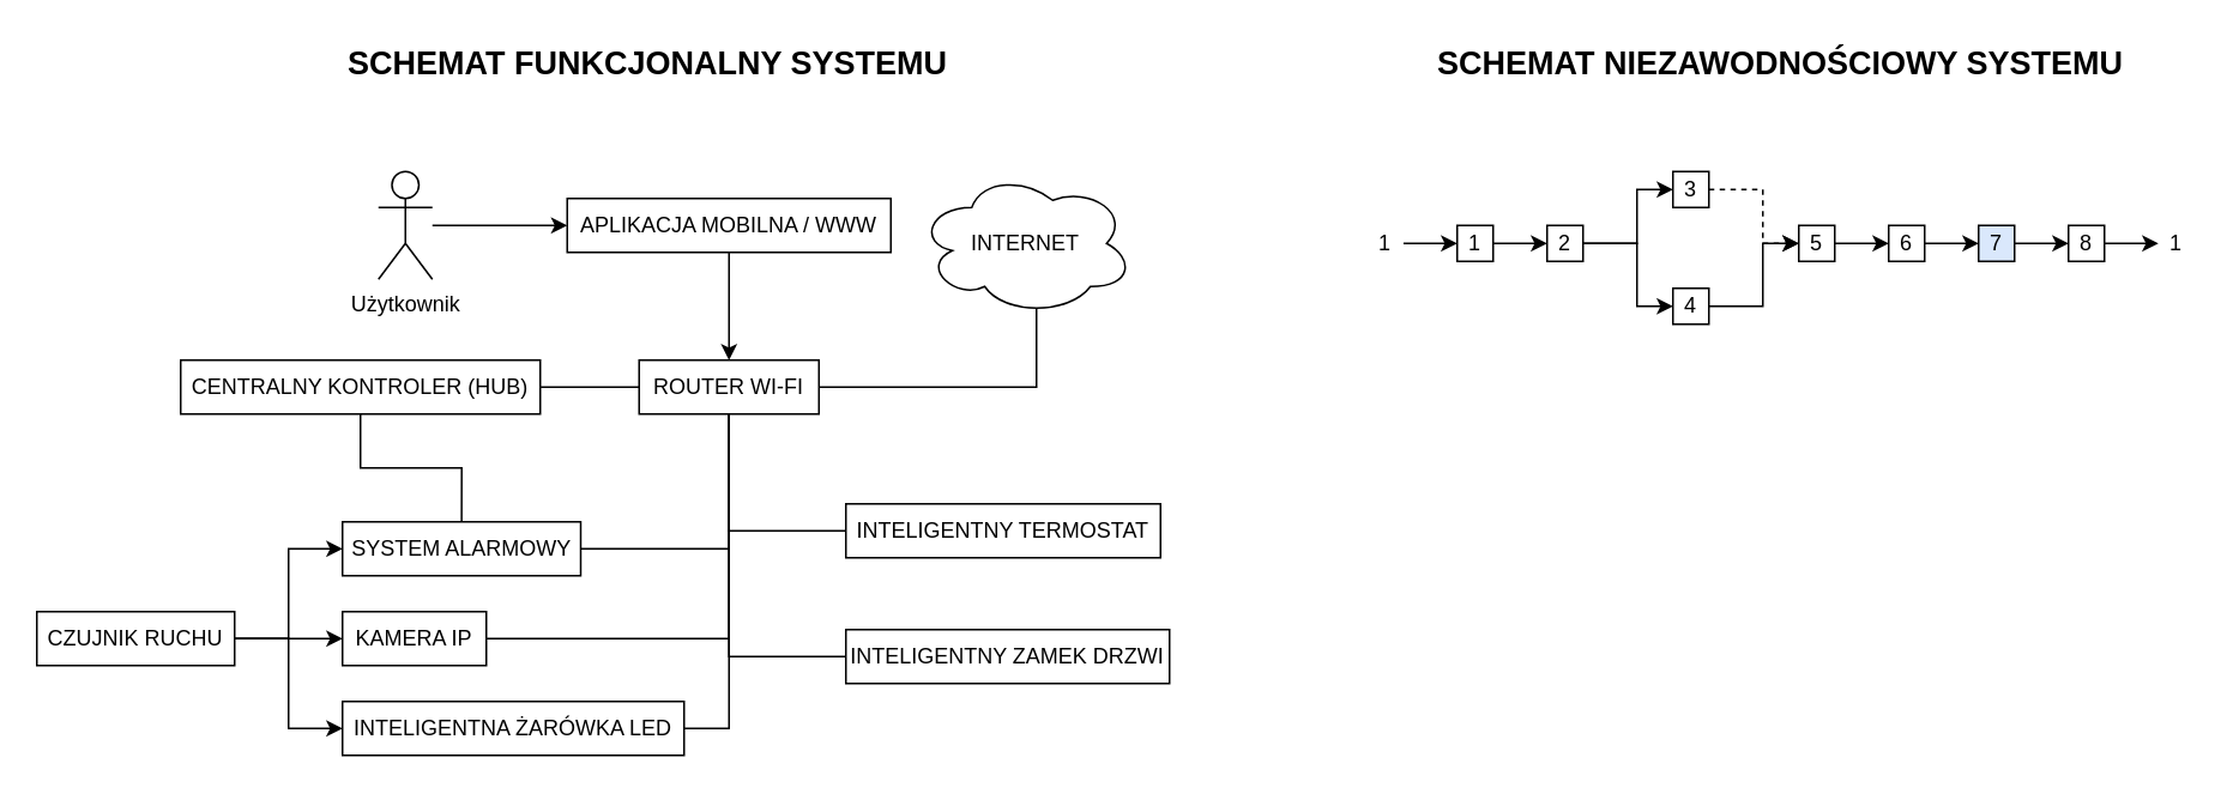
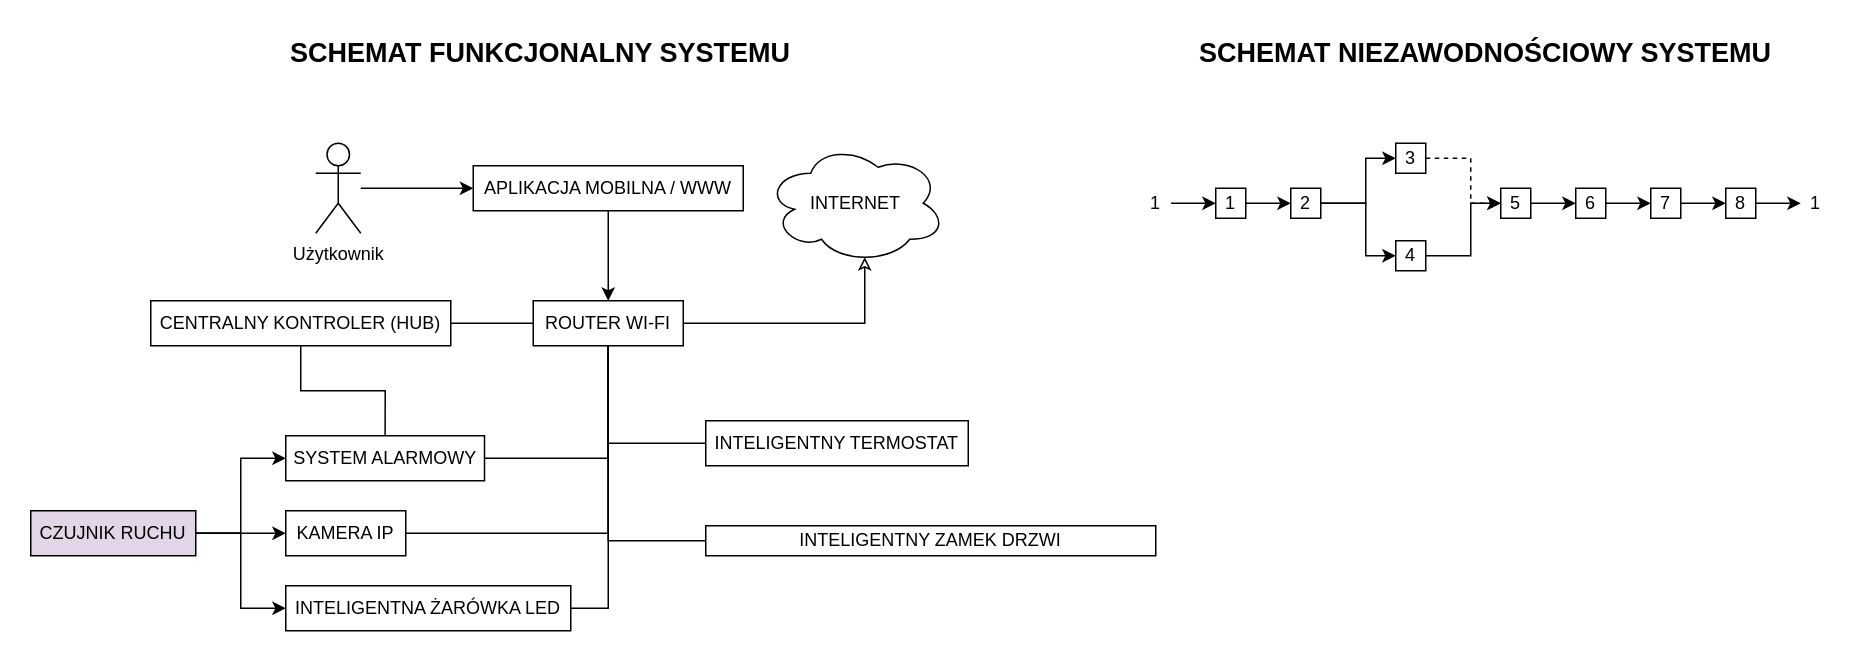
  <mxCell id="0" />
  <mxCell id="1" parent="0" />
  <mxCell id="2" style="edgeStyle=orthogonalEdgeStyle;rounded=0;orthogonalLoop=1;jettySize=auto;html=1;exitX=0.5;exitY=1;exitDx=0;exitDy=0;entryX=0.5;entryY=0;entryDx=0;entryDy=0;" edge="1" parent="1" source="3" target="15"><mxGeometry relative="1" as="geometry" /></mxCell>
  <mxCell id="3" value="&lt;div&gt;APLIKACJA MOBILNA / WWW&lt;/div&gt;" style="rounded=0;whiteSpace=wrap;html=1;" vertex="1" parent="1"><mxGeometry x="315" y="110" width="180" height="30" as="geometry" /></mxCell>
  <mxCell id="4" style="edgeStyle=orthogonalEdgeStyle;rounded=0;orthogonalLoop=1;jettySize=auto;html=1;exitX=0.5;exitY=1;exitDx=0;exitDy=0;entryX=0.5;entryY=0;entryDx=0;entryDy=0;endArrow=none;endFill=0;" edge="1" parent="1" source="5" target="7"><mxGeometry relative="1" as="geometry" /></mxCell>
  <mxCell id="5" value="&lt;div&gt;CENTRALNY KONTROLER (HUB)&lt;/div&gt;" style="rounded=0;whiteSpace=wrap;html=1;" vertex="1" parent="1"><mxGeometry x="100" y="200" width="200" height="30" as="geometry" /></mxCell>
  <mxCell id="6" value="&lt;div&gt;INTELIGENTNY TERMOSTAT&lt;/div&gt;" style="rounded=0;whiteSpace=wrap;html=1;" vertex="1" parent="1"><mxGeometry x="470" y="280" width="175" height="30" as="geometry" /></mxCell>
  <mxCell id="7" value="&lt;div&gt;SYSTEM ALARMOWY&lt;/div&gt;" style="rounded=0;whiteSpace=wrap;html=1;" vertex="1" parent="1"><mxGeometry x="190" y="290" width="132.5" height="30" as="geometry" /></mxCell>
  <mxCell id="8" value="&lt;div&gt;KAMERA IP&lt;/div&gt;" style="rounded=0;whiteSpace=wrap;html=1;" vertex="1" parent="1"><mxGeometry x="190" y="340" width="80" height="30" as="geometry" /></mxCell>
  <mxCell id="9" style="edgeStyle=orthogonalEdgeStyle;rounded=0;orthogonalLoop=1;jettySize=auto;html=1;exitX=0.5;exitY=1;exitDx=0;exitDy=0;entryX=1;entryY=0.5;entryDx=0;entryDy=0;endArrow=none;endFill=0;" edge="1" parent="1" source="15" target="8"><mxGeometry relative="1" as="geometry" /></mxCell>
  <mxCell id="10" style="edgeStyle=orthogonalEdgeStyle;rounded=0;orthogonalLoop=1;jettySize=auto;html=1;exitX=0.5;exitY=1;exitDx=0;exitDy=0;entryX=1;entryY=0.5;entryDx=0;entryDy=0;endArrow=none;endFill=0;" edge="1" parent="1" source="15" target="7"><mxGeometry relative="1" as="geometry" /></mxCell>
  <mxCell id="11" style="edgeStyle=orthogonalEdgeStyle;rounded=0;orthogonalLoop=1;jettySize=auto;html=1;exitX=0.5;exitY=1;exitDx=0;exitDy=0;entryX=1;entryY=0.5;entryDx=0;entryDy=0;endArrow=none;endFill=0;" edge="1" parent="1" source="15" target="21"><mxGeometry relative="1" as="geometry" /></mxCell>
  <mxCell id="12" style="edgeStyle=orthogonalEdgeStyle;rounded=0;orthogonalLoop=1;jettySize=auto;html=1;exitX=0.5;exitY=1;exitDx=0;exitDy=0;entryX=0;entryY=0.5;entryDx=0;entryDy=0;endArrow=none;endFill=0;" edge="1" parent="1" source="15" target="6"><mxGeometry relative="1" as="geometry" /></mxCell>
  <mxCell id="13" style="edgeStyle=orthogonalEdgeStyle;rounded=0;orthogonalLoop=1;jettySize=auto;html=1;exitX=0.5;exitY=1;exitDx=0;exitDy=0;entryX=0;entryY=0.5;entryDx=0;entryDy=0;endArrow=none;endFill=0;" edge="1" parent="1" source="15" target="20"><mxGeometry relative="1" as="geometry" /></mxCell>
  <mxCell id="14" style="edgeStyle=orthogonalEdgeStyle;rounded=0;orthogonalLoop=1;jettySize=auto;html=1;exitX=0;exitY=0.5;exitDx=0;exitDy=0;entryX=1;entryY=0.5;entryDx=0;entryDy=0;endArrow=none;endFill=0;" edge="1" parent="1" source="15" target="5"><mxGeometry relative="1" as="geometry" /></mxCell>
  <mxCell id="15" value="&lt;div&gt;ROUTER WI-FI&lt;/div&gt;" style="rounded=0;whiteSpace=wrap;html=1;" vertex="1" parent="1"><mxGeometry x="355" y="200" width="100" height="30" as="geometry" /></mxCell>
  <mxCell id="16" style="edgeStyle=orthogonalEdgeStyle;rounded=0;orthogonalLoop=1;jettySize=auto;html=1;exitX=1;exitY=0.5;exitDx=0;exitDy=0;entryX=0;entryY=0.5;entryDx=0;entryDy=0;" edge="1" parent="1" source="19" target="8"><mxGeometry relative="1" as="geometry" /></mxCell>
  <mxCell id="17" style="edgeStyle=orthogonalEdgeStyle;rounded=0;orthogonalLoop=1;jettySize=auto;html=1;exitX=1;exitY=0.5;exitDx=0;exitDy=0;entryX=0;entryY=0.5;entryDx=0;entryDy=0;" edge="1" parent="1" source="19" target="7"><mxGeometry relative="1" as="geometry" /></mxCell>
  <mxCell id="18" style="edgeStyle=orthogonalEdgeStyle;rounded=0;orthogonalLoop=1;jettySize=auto;html=1;exitX=1;exitY=0.5;exitDx=0;exitDy=0;entryX=0;entryY=0.5;entryDx=0;entryDy=0;" edge="1" parent="1" source="19" target="21"><mxGeometry relative="1" as="geometry" /></mxCell>
- <mxCell id="19" value="&lt;div&gt;CZUJNIK RUCHU&lt;/div&gt;" style="rounded=0;whiteSpace=wrap;html=1;" vertex="1" parent="1"><mxGeometry x="20" y="340" width="110" height="30" as="geometry" /></mxCell>
- <mxCell id="20" value="&lt;div&gt;INTELIGENTNY ZAMEK DRZWI&lt;/div&gt;" style="rounded=0;whiteSpace=wrap;html=1;" vertex="1" parent="1"><mxGeometry x="470" y="350" width="180" height="30" as="geometry" /></mxCell>
+ <mxCell id="19" value="&lt;div&gt;CZUJNIK RUCHU&lt;/div&gt;" style="rounded=0;whiteSpace=wrap;html=1;fillColor=#e1d5e7;" vertex="1" parent="1"><mxGeometry x="20" y="340" width="110" height="30" as="geometry" /></mxCell>
+ <mxCell id="20" value="&lt;div&gt;INTELIGENTNY ZAMEK DRZWI&lt;/div&gt;" style="rounded=0;whiteSpace=wrap;html=1;" vertex="1" parent="1"><mxGeometry x="470" y="350" width="300" height="20" as="geometry" /></mxCell>
  <mxCell id="21" value="&lt;div&gt;INTELIGENTNA ŻARÓWKA LED&lt;/div&gt;" style="rounded=0;whiteSpace=wrap;html=1;" vertex="1" parent="1"><mxGeometry x="190" y="390" width="190" height="30" as="geometry" /></mxCell>
  <mxCell id="22" style="edgeStyle=orthogonalEdgeStyle;rounded=0;orthogonalLoop=1;jettySize=auto;html=1;entryX=0;entryY=0.5;entryDx=0;entryDy=0;" edge="1" parent="1" source="23" target="3"><mxGeometry relative="1" as="geometry" /></mxCell>
  <mxCell id="23" value="&lt;div&gt;Użytkownik&lt;/div&gt;" style="shape=umlActor;verticalLabelPosition=bottom;verticalAlign=top;html=1;outlineConnect=0;" vertex="1" parent="1"><mxGeometry x="210" y="95" width="30" height="60" as="geometry" /></mxCell>
  <mxCell id="24" value="INTERNET" style="ellipse;shape=cloud;whiteSpace=wrap;html=1;" vertex="1" parent="1"><mxGeometry x="510" y="95" width="120" height="80" as="geometry" /></mxCell>
- <mxCell id="25" style="edgeStyle=orthogonalEdgeStyle;rounded=0;orthogonalLoop=1;jettySize=auto;html=1;exitX=1;exitY=0.5;exitDx=0;exitDy=0;entryX=0.55;entryY=0.95;entryDx=0;entryDy=0;entryPerimeter=0;endArrow=none;endFill=0;" edge="1" parent="1" source="15" target="24"><mxGeometry relative="1" as="geometry" /></mxCell>
+ <mxCell id="25" style="edgeStyle=orthogonalEdgeStyle;rounded=0;orthogonalLoop=1;jettySize=auto;html=1;exitX=1;exitY=0.5;exitDx=0;exitDy=0;entryX=0.55;entryY=0.95;entryDx=0;entryDy=0;entryPerimeter=0;endArrow=classic;endFill=0;" edge="1" parent="1" source="15" target="24"><mxGeometry relative="1" as="geometry" /></mxCell>
  <mxCell id="26" value="&lt;font style=&quot;font-size: 18px;&quot;&gt;&lt;b&gt;SCHEMAT FUNKCJONALNY SYSTEMU&lt;/b&gt;&lt;/font&gt;" style="text;html=1;whiteSpace=wrap;strokeColor=none;fillColor=none;align=center;verticalAlign=middle;rounded=0;" vertex="1" parent="1"><mxGeometry x="180" y="20" width="360" height="30" as="geometry" /></mxCell>
  <mxCell id="27" value="&lt;font style=&quot;font-size: 18px;&quot;&gt;&lt;b&gt;SCHEMAT NIEZAWODNOŚCIOWY SYSTEMU&lt;/b&gt;&lt;/font&gt;" style="text;html=1;whiteSpace=wrap;strokeColor=none;fillColor=none;align=center;verticalAlign=middle;rounded=0;" vertex="1" parent="1"><mxGeometry x="780" y="20" width="420" height="30" as="geometry" /></mxCell>
  <mxCell id="28" style="edgeStyle=orthogonalEdgeStyle;rounded=0;orthogonalLoop=1;jettySize=auto;html=1;exitX=1;exitY=0.5;exitDx=0;exitDy=0;entryX=0;entryY=0.5;entryDx=0;entryDy=0;" edge="1" parent="1" source="29" target="31"><mxGeometry relative="1" as="geometry" /></mxCell>
  <mxCell id="29" value="1" style="rounded=0;whiteSpace=wrap;html=1;strokeColor=none;fillColor=default;" vertex="1" parent="1"><mxGeometry x="760" y="125" width="20" height="20" as="geometry" /></mxCell>
  <mxCell id="30" style="edgeStyle=orthogonalEdgeStyle;rounded=0;orthogonalLoop=1;jettySize=auto;html=1;exitX=1;exitY=0.5;exitDx=0;exitDy=0;entryX=0;entryY=0.5;entryDx=0;entryDy=0;" edge="1" parent="1" source="31" target="32"><mxGeometry relative="1" as="geometry" /></mxCell>
  <mxCell id="31" value="1" style="rounded=0;whiteSpace=wrap;html=1;" vertex="1" parent="1"><mxGeometry x="810" y="125" width="20" height="20" as="geometry" /></mxCell>
  <mxCell id="32" value="2" style="rounded=0;whiteSpace=wrap;html=1;" vertex="1" parent="1"><mxGeometry x="860" y="125" width="20" height="20" as="geometry" /></mxCell>
  <mxCell id="33" style="edgeStyle=orthogonalEdgeStyle;rounded=0;orthogonalLoop=1;jettySize=auto;html=1;exitX=1;exitY=0.5;exitDx=0;exitDy=0;entryX=0;entryY=0.5;entryDx=0;entryDy=0;" edge="1" parent="1" source="32" target="36"><mxGeometry relative="1" as="geometry"><mxPoint x="930" y="135" as="sourcePoint" /><Array as="points"><mxPoint x="910" y="135" /><mxPoint x="910" y="105" /></Array></mxGeometry></mxCell>
  <mxCell id="34" style="edgeStyle=orthogonalEdgeStyle;rounded=0;orthogonalLoop=1;jettySize=auto;html=1;exitX=1;exitY=0.5;exitDx=0;exitDy=0;entryX=0;entryY=0.5;entryDx=0;entryDy=0;" edge="1" parent="1" source="32" target="38"><mxGeometry relative="1" as="geometry"><mxPoint x="930" y="135" as="sourcePoint" /><Array as="points"><mxPoint x="910" y="135" /><mxPoint x="910" y="170" /></Array></mxGeometry></mxCell>
  <mxCell id="35" style="edgeStyle=orthogonalEdgeStyle;rounded=0;orthogonalLoop=1;jettySize=auto;html=1;exitX=1;exitY=0.5;exitDx=0;exitDy=0;entryX=0;entryY=0.5;entryDx=0;entryDy=0;dashed=1;" edge="1" parent="1" source="36" target="40"><mxGeometry relative="1" as="geometry"><Array as="points"><mxPoint x="980" y="105" /><mxPoint x="980" y="135" /></Array></mxGeometry></mxCell>
  <mxCell id="36" value="3" style="rounded=0;whiteSpace=wrap;html=1;" vertex="1" parent="1"><mxGeometry x="930" y="95" width="20" height="20" as="geometry" /></mxCell>
  <mxCell id="37" style="edgeStyle=orthogonalEdgeStyle;rounded=0;orthogonalLoop=1;jettySize=auto;html=1;exitX=1;exitY=0.5;exitDx=0;exitDy=0;" edge="1" parent="1" source="38"><mxGeometry relative="1" as="geometry"><mxPoint x="1000" y="135" as="targetPoint" /><Array as="points"><mxPoint x="980" y="170" /><mxPoint x="980" y="135" /></Array></mxGeometry></mxCell>
  <mxCell id="38" value="4" style="rounded=0;whiteSpace=wrap;html=1;" vertex="1" parent="1"><mxGeometry x="930" y="160" width="20" height="20" as="geometry" /></mxCell>
  <mxCell id="39" style="edgeStyle=orthogonalEdgeStyle;rounded=0;orthogonalLoop=1;jettySize=auto;html=1;exitX=1;exitY=0.5;exitDx=0;exitDy=0;entryX=0;entryY=0.5;entryDx=0;entryDy=0;" edge="1" parent="1" source="40" target="42"><mxGeometry relative="1" as="geometry" /></mxCell>
  <mxCell id="40" value="5" style="rounded=0;whiteSpace=wrap;html=1;" vertex="1" parent="1"><mxGeometry x="1000" y="125" width="20" height="20" as="geometry" /></mxCell>
  <mxCell id="41" style="edgeStyle=orthogonalEdgeStyle;rounded=0;orthogonalLoop=1;jettySize=auto;html=1;exitX=1;exitY=0.5;exitDx=0;exitDy=0;entryX=0;entryY=0.5;entryDx=0;entryDy=0;" edge="1" parent="1" source="42" target="44"><mxGeometry relative="1" as="geometry" /></mxCell>
  <mxCell id="42" value="6" style="rounded=0;whiteSpace=wrap;html=1;" vertex="1" parent="1"><mxGeometry x="1050" y="125" width="20" height="20" as="geometry" /></mxCell>
  <mxCell id="43" style="edgeStyle=orthogonalEdgeStyle;rounded=0;orthogonalLoop=1;jettySize=auto;html=1;exitX=1;exitY=0.5;exitDx=0;exitDy=0;entryX=0;entryY=0.5;entryDx=0;entryDy=0;" edge="1" parent="1" source="44" target="47"><mxGeometry relative="1" as="geometry"><mxPoint x="1150" y="135" as="targetPoint" /></mxGeometry></mxCell>
- <mxCell id="44" value="7" style="rounded=0;whiteSpace=wrap;html=1;fillColor=#dae8fc;" vertex="1" parent="1"><mxGeometry x="1100" y="125" width="20" height="20" as="geometry" /></mxCell>
+ <mxCell id="44" value="7" style="rounded=0;whiteSpace=wrap;html=1;" vertex="1" parent="1"><mxGeometry x="1100" y="125" width="20" height="20" as="geometry" /></mxCell>
  <mxCell id="45" value="1" style="rounded=0;whiteSpace=wrap;html=1;strokeColor=none;fillColor=default;" vertex="1" parent="1"><mxGeometry x="1200" y="125" width="20" height="20" as="geometry" /></mxCell>
  <mxCell id="46" style="edgeStyle=orthogonalEdgeStyle;rounded=0;orthogonalLoop=1;jettySize=auto;html=1;exitX=1;exitY=0.5;exitDx=0;exitDy=0;entryX=0;entryY=0.5;entryDx=0;entryDy=0;" edge="1" parent="1" source="47" target="45"><mxGeometry relative="1" as="geometry" /></mxCell>
  <mxCell id="47" value="8" style="rounded=0;whiteSpace=wrap;html=1;" vertex="1" parent="1"><mxGeometry x="1150" y="125" width="20" height="20" as="geometry" /></mxCell>
